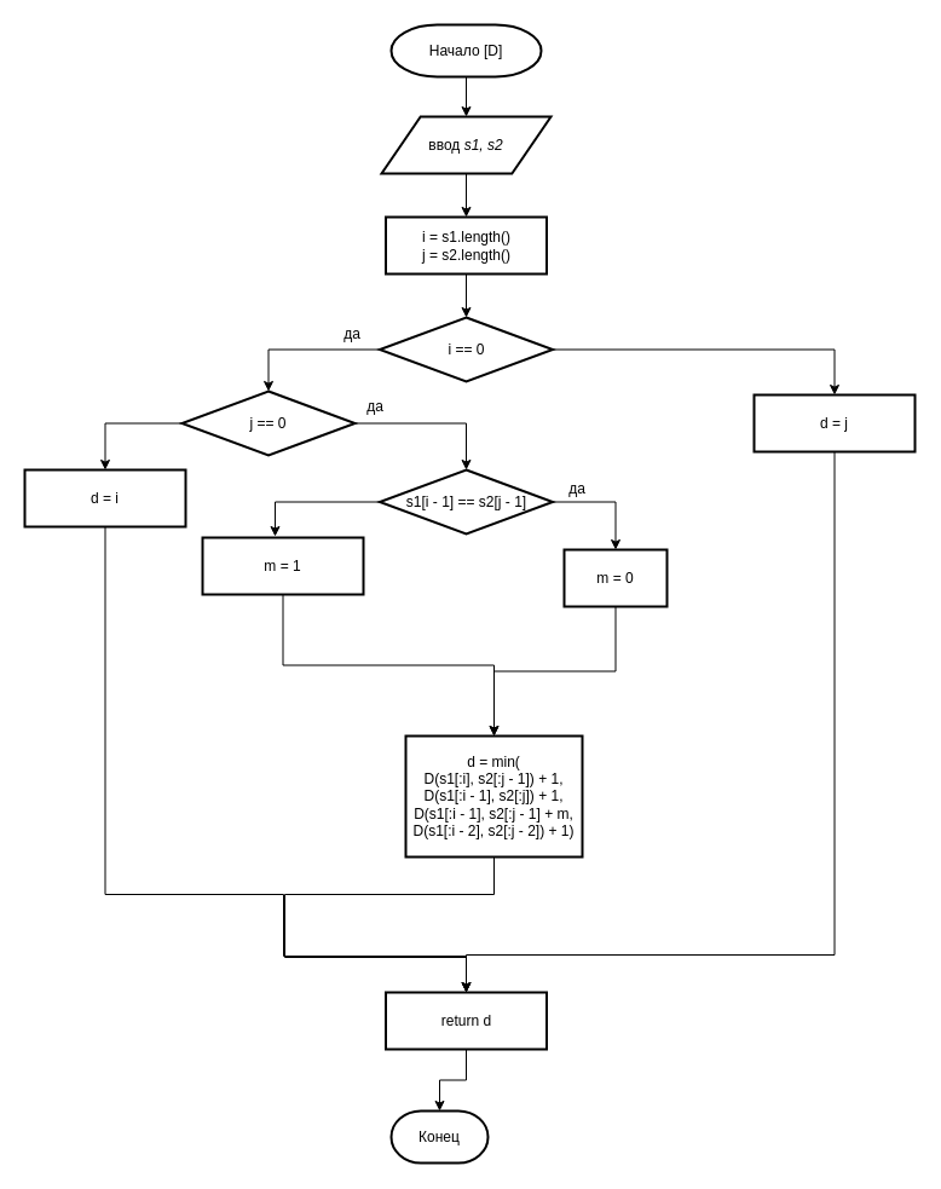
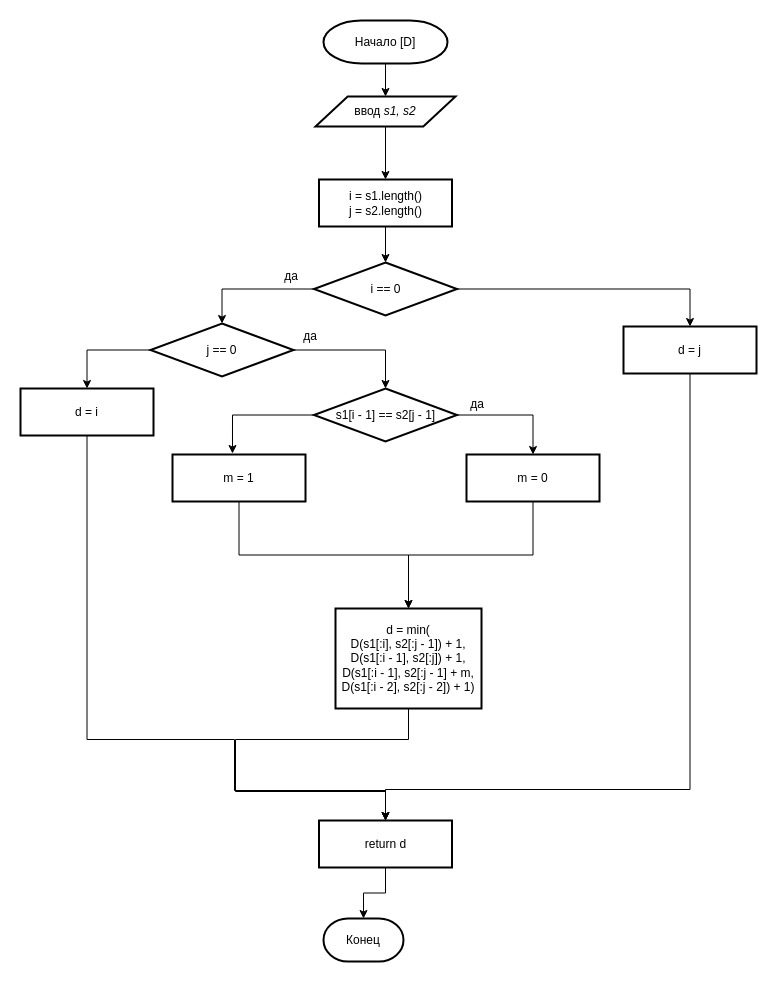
  <mxCell id="0" />
  <mxCell id="1" parent="0" />
  <mxCell id="2" style="edgeStyle=orthogonalEdgeStyle;rounded=0;orthogonalLoop=1;jettySize=auto;html=1;" parent="1" source="3" target="5" edge="1"><mxGeometry relative="1" as="geometry" /></mxCell>
  <mxCell id="3" value="Начало [D]" style="strokeWidth=2;html=1;shape=mxgraph.flowchart.terminator;whiteSpace=wrap;" parent="1" vertex="1"><mxGeometry x="323" y="20" width="124" height="43" as="geometry" /></mxCell>
  <mxCell id="4" style="edgeStyle=orthogonalEdgeStyle;rounded=0;orthogonalLoop=1;jettySize=auto;html=1;" parent="1" source="5" target="7" edge="1"><mxGeometry relative="1" as="geometry" /></mxCell>
- <mxCell id="5" value="ввод &lt;i&gt;s1, s2&lt;/i&gt;" style="shape=parallelogram;html=1;strokeWidth=2;perimeter=parallelogramPerimeter;whiteSpace=wrap;rounded=1;arcSize=0;size=0.23;" parent="1" vertex="1"><mxGeometry x="315" y="96" width="140" height="47" as="geometry" /></mxCell>
+ <mxCell id="5" value="ввод &lt;i&gt;s1, s2&lt;/i&gt;" style="shape=parallelogram;html=1;strokeWidth=2;perimeter=parallelogramPerimeter;whiteSpace=wrap;rounded=1;arcSize=0;size=0.23;" parent="1" vertex="1"><mxGeometry x="315" y="96" width="140" height="30" as="geometry" /></mxCell>
  <mxCell id="6" style="edgeStyle=orthogonalEdgeStyle;rounded=0;orthogonalLoop=1;jettySize=auto;html=1;entryX=0.5;entryY=0;entryDx=0;entryDy=0;entryPerimeter=0;" parent="1" source="7" target="10" edge="1"><mxGeometry relative="1" as="geometry" /></mxCell>
  <mxCell id="7" value="i = s1.length()&lt;br&gt;j = s2.length()" style="rounded=1;whiteSpace=wrap;html=1;absoluteArcSize=0;arcSize=0;strokeWidth=2;" parent="1" vertex="1"><mxGeometry x="318.5" y="179" width="133" height="47" as="geometry" /></mxCell>
  <mxCell id="8" style="edgeStyle=orthogonalEdgeStyle;rounded=0;orthogonalLoop=1;jettySize=auto;html=1;entryX=0.5;entryY=0;entryDx=0;entryDy=0;entryPerimeter=0;" parent="1" source="10" target="13" edge="1"><mxGeometry relative="1" as="geometry" /></mxCell>
  <mxCell id="9" style="edgeStyle=orthogonalEdgeStyle;rounded=0;orthogonalLoop=1;jettySize=auto;html=1;entryX=0.5;entryY=0;entryDx=0;entryDy=0;" parent="1" source="10" target="24" edge="1"><mxGeometry relative="1" as="geometry" /></mxCell>
  <mxCell id="10" value="i == 0" style="strokeWidth=2;html=1;shape=mxgraph.flowchart.decision;whiteSpace=wrap;" parent="1" vertex="1"><mxGeometry x="313.5" y="262" width="143" height="53" as="geometry" /></mxCell>
  <mxCell id="11" style="edgeStyle=orthogonalEdgeStyle;rounded=0;orthogonalLoop=1;jettySize=auto;html=1;entryX=0.5;entryY=0;entryDx=0;entryDy=0;entryPerimeter=0;" parent="1" source="13" target="16" edge="1"><mxGeometry relative="1" as="geometry" /></mxCell>
  <mxCell id="12" style="edgeStyle=orthogonalEdgeStyle;rounded=0;orthogonalLoop=1;jettySize=auto;html=1;entryX=0.5;entryY=0;entryDx=0;entryDy=0;exitX=0;exitY=0.5;exitDx=0;exitDy=0;exitPerimeter=0;" parent="1" source="13" target="26" edge="1"><mxGeometry relative="1" as="geometry" /></mxCell>
  <mxCell id="13" value="j == 0" style="strokeWidth=2;html=1;shape=mxgraph.flowchart.decision;whiteSpace=wrap;" parent="1" vertex="1"><mxGeometry x="150" y="323" width="143" height="53" as="geometry" /></mxCell>
  <mxCell id="14" style="edgeStyle=orthogonalEdgeStyle;rounded=0;orthogonalLoop=1;jettySize=auto;html=1;entryX=0.451;entryY=-0.021;entryDx=0;entryDy=0;entryPerimeter=0;" parent="1" source="16" target="18" edge="1"><mxGeometry relative="1" as="geometry" /></mxCell>
  <mxCell id="15" style="edgeStyle=orthogonalEdgeStyle;rounded=0;orthogonalLoop=1;jettySize=auto;html=1;" parent="1" source="16" target="20" edge="1"><mxGeometry relative="1" as="geometry" /></mxCell>
  <mxCell id="16" value="s1[i - 1] == s2[j - 1]" style="strokeWidth=2;html=1;shape=mxgraph.flowchart.decision;whiteSpace=wrap;" parent="1" vertex="1"><mxGeometry x="313.5" y="388" width="143" height="53" as="geometry" /></mxCell>
  <mxCell id="17" style="edgeStyle=orthogonalEdgeStyle;rounded=0;orthogonalLoop=1;jettySize=auto;html=1;exitX=0.5;exitY=1;exitDx=0;exitDy=0;" parent="1" source="18" target="22" edge="1"><mxGeometry relative="1" as="geometry" /></mxCell>
- <mxCell id="18" value="m = 1" style="rounded=1;whiteSpace=wrap;html=1;absoluteArcSize=1;arcSize=0;strokeWidth=2;" parent="1" vertex="1"><mxGeometry x="167" y="444" width="133" height="47" as="geometry" /></mxCell>
+ <mxCell id="18" value="m = 1" style="rounded=1;whiteSpace=wrap;html=1;absoluteArcSize=1;arcSize=0;strokeWidth=2;" parent="1" vertex="1"><mxGeometry x="172" y="454" width="133" height="47" as="geometry" /></mxCell>
  <mxCell id="19" style="edgeStyle=orthogonalEdgeStyle;rounded=0;orthogonalLoop=1;jettySize=auto;html=1;entryX=0.5;entryY=0;entryDx=0;entryDy=0;exitX=0.5;exitY=1;exitDx=0;exitDy=0;" parent="1" source="20" target="22" edge="1"><mxGeometry relative="1" as="geometry" /></mxCell>
- <mxCell id="20" value="m = 0" style="rounded=1;whiteSpace=wrap;html=1;absoluteArcSize=1;arcSize=0;strokeWidth=2;" parent="1" vertex="1"><mxGeometry x="466" y="454" width="85" height="47" as="geometry" /></mxCell>
+ <mxCell id="20" value="m = 0" style="rounded=1;whiteSpace=wrap;html=1;absoluteArcSize=1;arcSize=0;strokeWidth=2;" parent="1" vertex="1"><mxGeometry x="466" y="454" width="133" height="47" as="geometry" /></mxCell>
  <mxCell id="21" style="edgeStyle=orthogonalEdgeStyle;rounded=0;orthogonalLoop=1;jettySize=auto;html=1;entryX=0.5;entryY=0;entryDx=0;entryDy=0;exitX=0.5;exitY=1;exitDx=0;exitDy=0;" parent="1" source="22" target="28" edge="1"><mxGeometry relative="1" as="geometry"><Array as="points"><mxPoint x="408" y="739" /><mxPoint x="235" y="739" /><mxPoint x="235" y="791" /><mxPoint x="385" y="791" /></Array></mxGeometry></mxCell>
  <mxCell id="22" value="d = min(&lt;br&gt;D(s1[:i], s2[:j - 1]) + 1,&lt;br&gt;D(s1[:i - 1], s2[:j]) + 1,&lt;br&gt;D(s1[:i - 1], s2[:j - 1] + m,&lt;br&gt;D(s1[:i - 2], s2[:j - 2]) + 1)" style="rounded=1;whiteSpace=wrap;html=1;absoluteArcSize=1;arcSize=0;strokeWidth=2;" parent="1" vertex="1"><mxGeometry x="335" y="608" width="146" height="100" as="geometry" /></mxCell>
  <mxCell id="23" style="edgeStyle=orthogonalEdgeStyle;rounded=0;orthogonalLoop=1;jettySize=auto;html=1;entryX=0.5;entryY=0;entryDx=0;entryDy=0;exitX=0.5;exitY=1;exitDx=0;exitDy=0;" parent="1" source="24" target="28" edge="1"><mxGeometry relative="1" as="geometry"><Array as="points"><mxPoint x="690" y="789" /><mxPoint x="385" y="789" /></Array></mxGeometry></mxCell>
  <mxCell id="24" value="d = j" style="rounded=1;whiteSpace=wrap;html=1;absoluteArcSize=1;arcSize=0;strokeWidth=2;" parent="1" vertex="1"><mxGeometry x="623" y="326" width="133" height="47" as="geometry" /></mxCell>
  <mxCell id="25" style="edgeStyle=orthogonalEdgeStyle;rounded=0;orthogonalLoop=1;jettySize=auto;html=1;entryX=0.5;entryY=0;entryDx=0;entryDy=0;exitX=0.5;exitY=1;exitDx=0;exitDy=0;" parent="1" source="26" target="28" edge="1"><mxGeometry relative="1" as="geometry"><Array as="points"><mxPoint x="87" y="739" /><mxPoint x="234" y="739" /><mxPoint x="234" y="790" /><mxPoint x="385" y="790" /></Array></mxGeometry></mxCell>
  <mxCell id="26" value="d = i" style="rounded=1;whiteSpace=wrap;html=1;absoluteArcSize=1;arcSize=0;strokeWidth=2;" parent="1" vertex="1"><mxGeometry x="20" y="388" width="133" height="47" as="geometry" /></mxCell>
  <mxCell id="27" style="edgeStyle=orthogonalEdgeStyle;rounded=0;orthogonalLoop=1;jettySize=auto;html=1;entryX=0.5;entryY=0;entryDx=0;entryDy=0;entryPerimeter=0;" parent="1" source="28" target="29" edge="1"><mxGeometry relative="1" as="geometry" /></mxCell>
  <mxCell id="28" value="return d" style="rounded=1;whiteSpace=wrap;html=1;absoluteArcSize=1;arcSize=0;strokeWidth=2;" parent="1" vertex="1"><mxGeometry x="318.5" y="820" width="133" height="47" as="geometry" /></mxCell>
  <mxCell id="29" value="Конец" style="strokeWidth=2;html=1;shape=mxgraph.flowchart.terminator;whiteSpace=wrap;" parent="1" vertex="1"><mxGeometry x="323" y="918" width="80" height="43" as="geometry" /></mxCell>
  <mxCell id="30" value="да" style="text;html=1;strokeColor=none;fillColor=none;align=center;verticalAlign=middle;whiteSpace=wrap;rounded=0;" vertex="1" parent="1"><mxGeometry x="271" y="266" width="40" height="20" as="geometry" /></mxCell>
  <mxCell id="31" value="да" style="text;html=1;strokeColor=none;fillColor=none;align=center;verticalAlign=middle;whiteSpace=wrap;rounded=0;" vertex="1" parent="1"><mxGeometry x="290" y="326" width="40" height="20" as="geometry" /></mxCell>
  <mxCell id="32" value="да" style="text;html=1;strokeColor=none;fillColor=none;align=center;verticalAlign=middle;whiteSpace=wrap;rounded=0;" vertex="1" parent="1"><mxGeometry x="456.5" y="394" width="40" height="20" as="geometry" /></mxCell>
